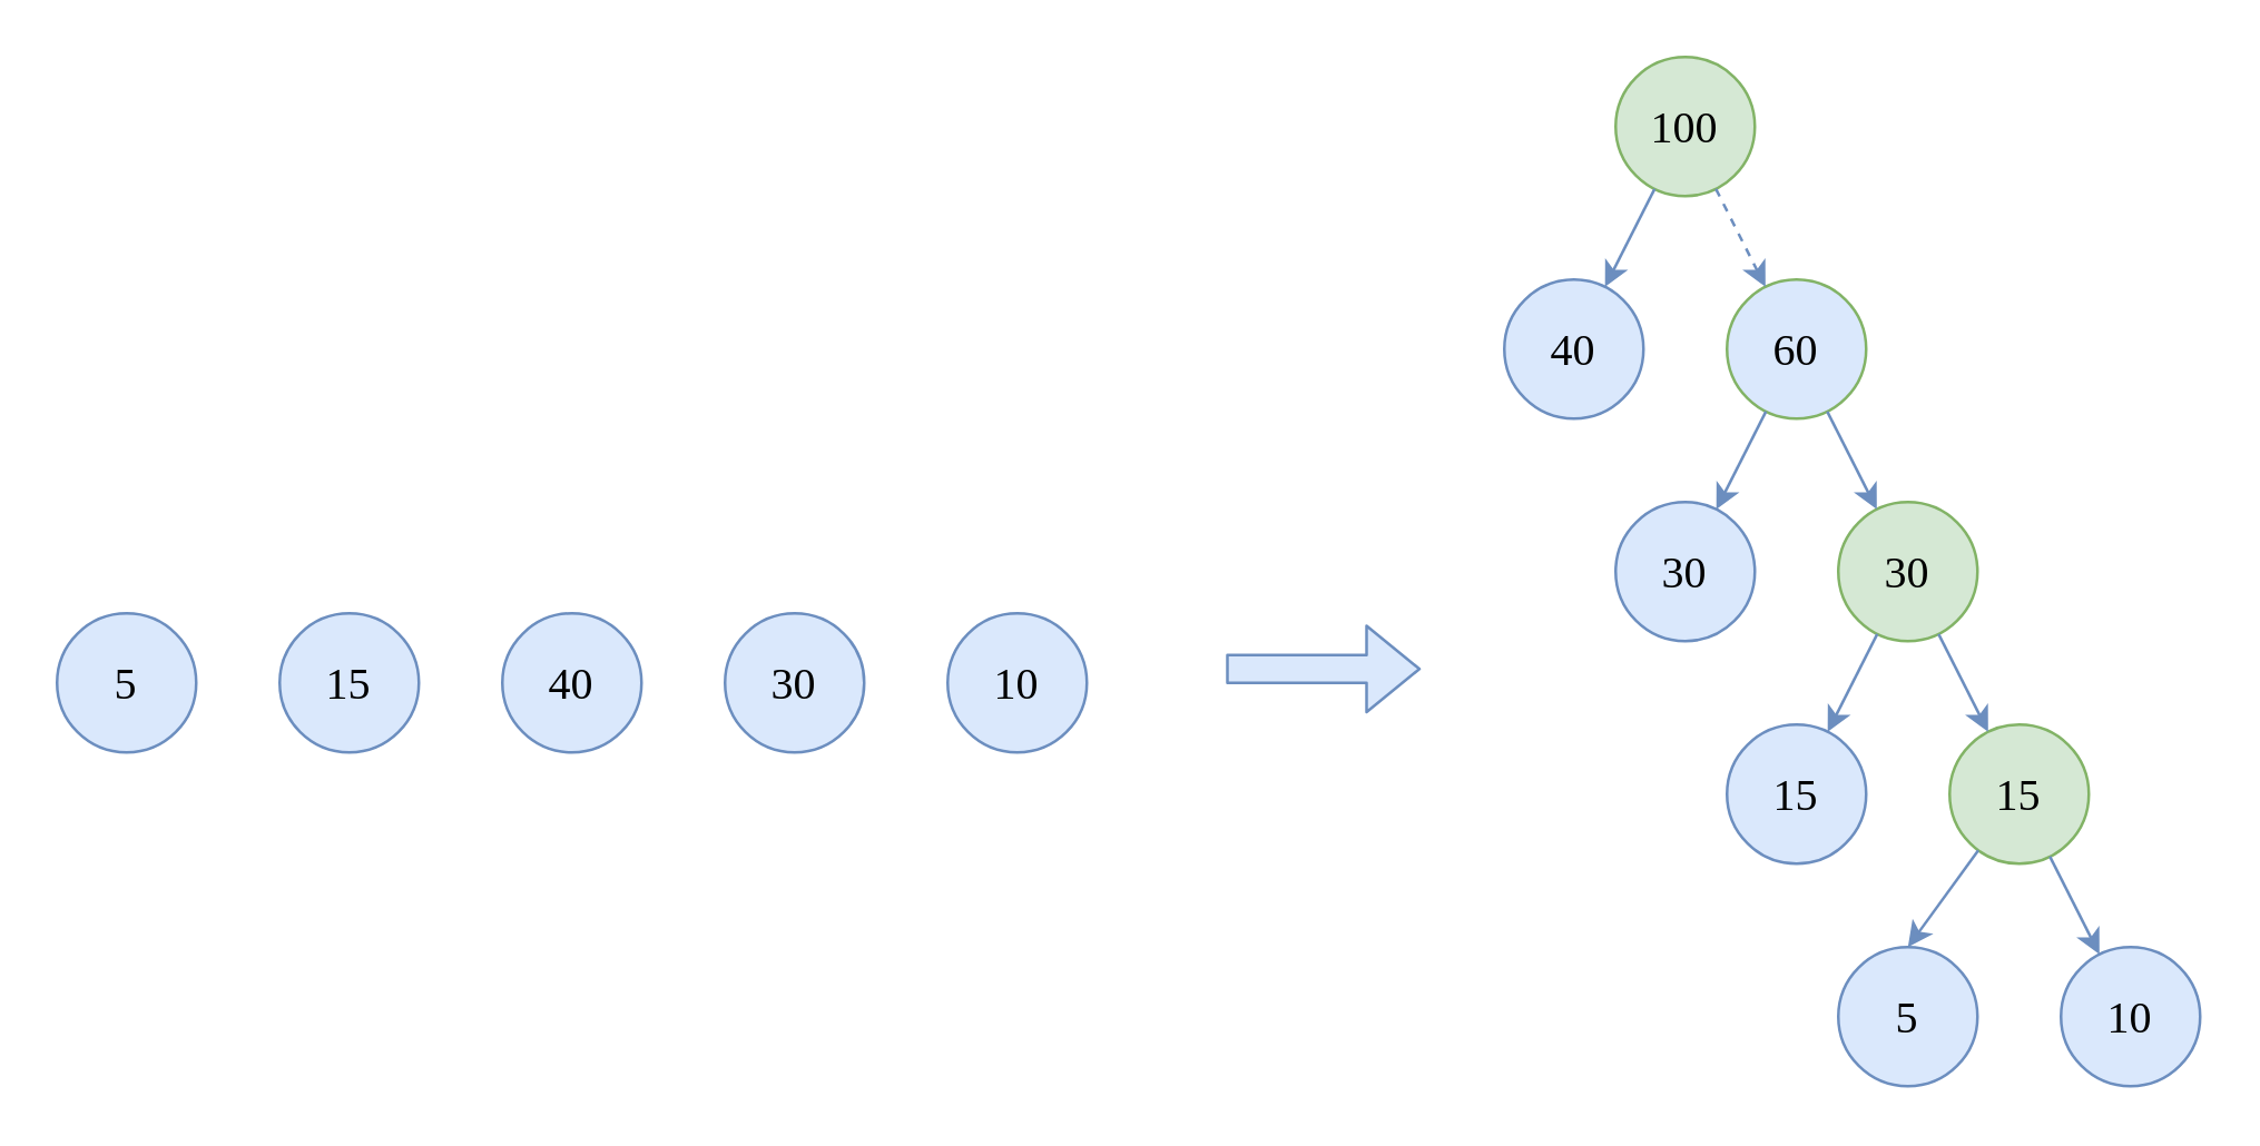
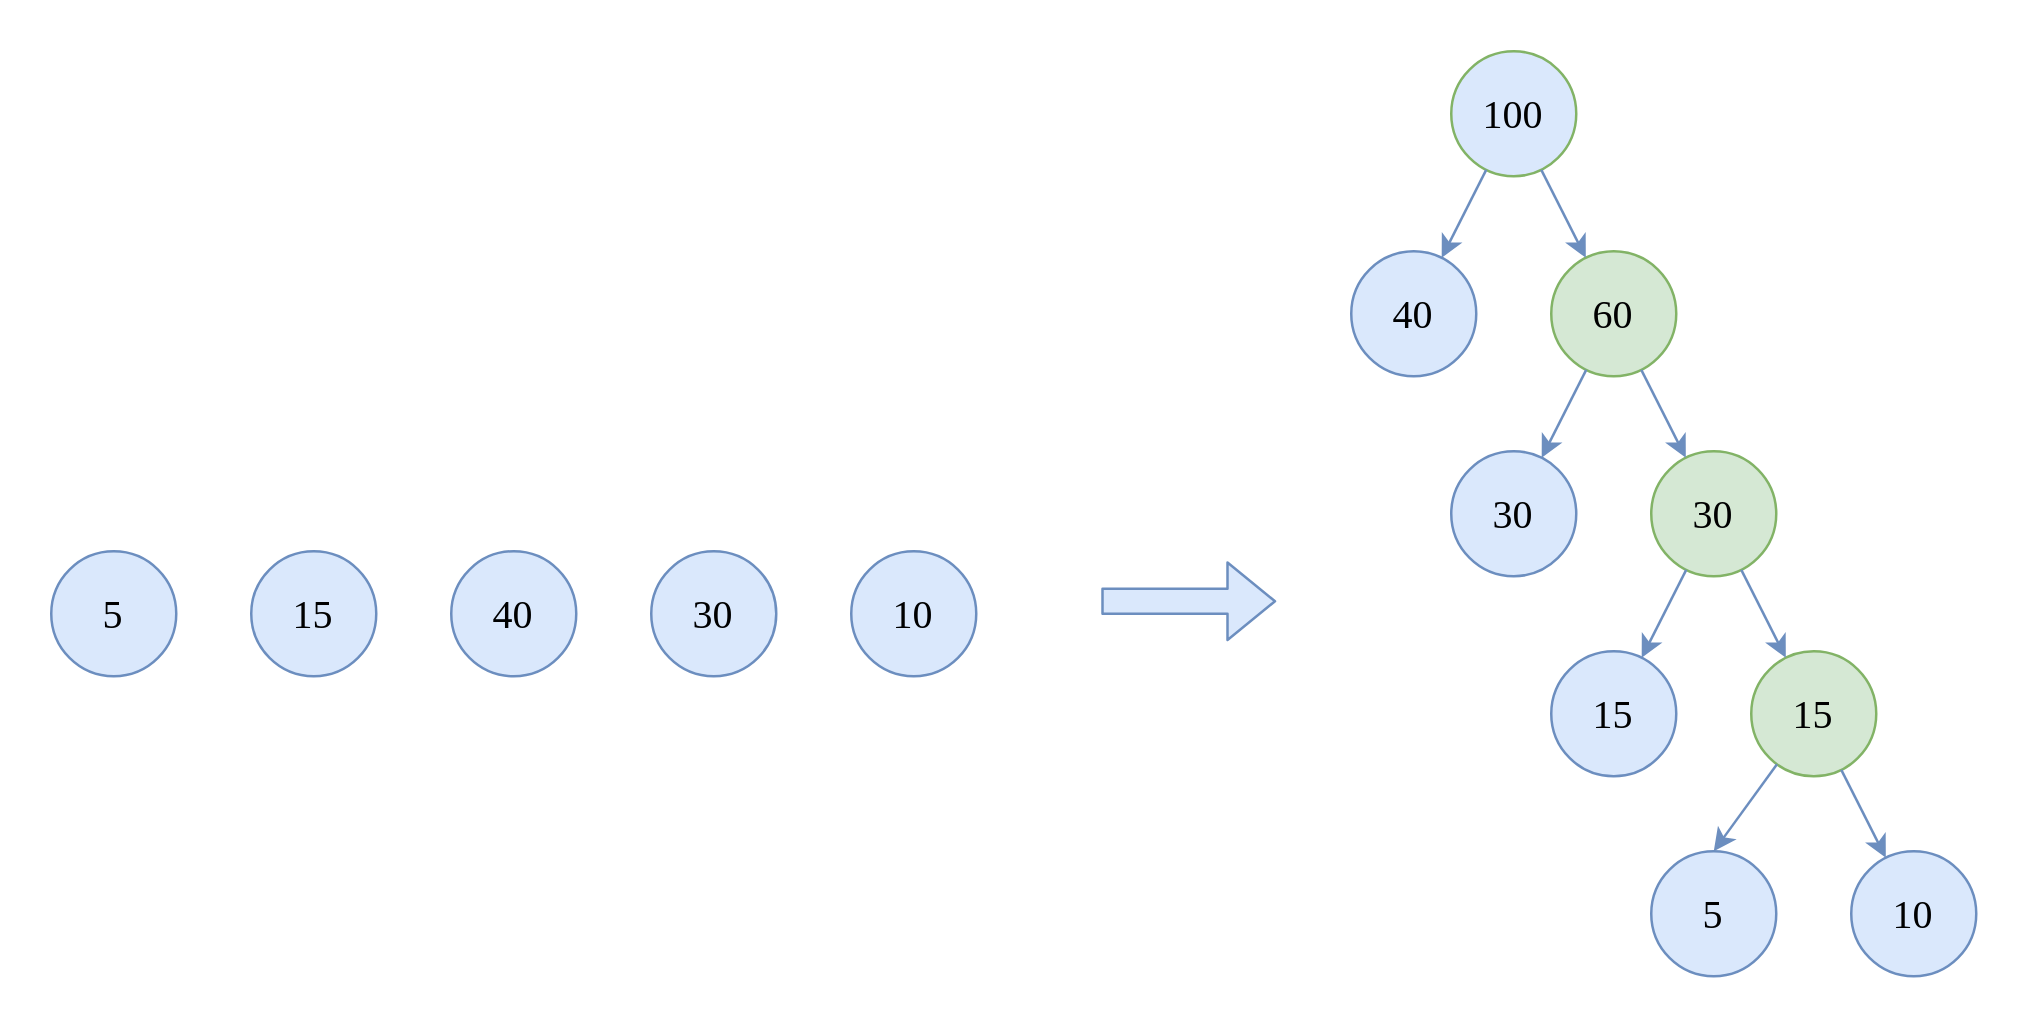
  <mxCell id="0" />
  <mxCell id="1" parent="0" />
  <mxCell id="2" value="5" style="ellipse;whiteSpace=wrap;html=1;aspect=fixed;rounded=1;shadow=0;strokeColor=#6c8ebf;strokeWidth=1;fontFamily=Ubuntu;fontSize=16;fontStyle=0;fillColor=#dae8fc;" vertex="1" parent="1"><mxGeometry x="20" y="220" width="50" height="50" as="geometry" /></mxCell>
  <mxCell id="3" value="15" style="ellipse;whiteSpace=wrap;html=1;aspect=fixed;rounded=1;shadow=0;strokeColor=#6c8ebf;strokeWidth=1;fontFamily=Ubuntu;fontSize=16;fontStyle=0;fillColor=#dae8fc;" vertex="1" parent="1"><mxGeometry x="100" y="220" width="50" height="50" as="geometry" /></mxCell>
  <mxCell id="4" value="40" style="ellipse;whiteSpace=wrap;html=1;aspect=fixed;rounded=1;shadow=0;strokeColor=#6c8ebf;strokeWidth=1;fontFamily=Ubuntu;fontSize=16;fontStyle=0;fillColor=#dae8fc;" vertex="1" parent="1"><mxGeometry x="180" y="220" width="50" height="50" as="geometry" /></mxCell>
  <mxCell id="5" value="30" style="ellipse;whiteSpace=wrap;html=1;aspect=fixed;rounded=1;shadow=0;strokeColor=#6c8ebf;strokeWidth=1;fontFamily=Ubuntu;fontSize=16;fontStyle=0;fillColor=#dae8fc;" vertex="1" parent="1"><mxGeometry x="260" y="220" width="50" height="50" as="geometry" /></mxCell>
  <mxCell id="6" value="10" style="ellipse;whiteSpace=wrap;html=1;aspect=fixed;rounded=1;shadow=0;strokeColor=#6c8ebf;strokeWidth=1;fontFamily=Ubuntu;fontSize=16;fontStyle=0;fillColor=#dae8fc;" vertex="1" parent="1"><mxGeometry x="340" y="220" width="50" height="50" as="geometry" /></mxCell>
- <mxCell id="7" value="100" style="ellipse;whiteSpace=wrap;html=1;aspect=fixed;rounded=1;shadow=0;strokeColor=#82b366;strokeWidth=1;fontFamily=Ubuntu;fontSize=16;fontStyle=0;fillColor=#d5e8d4;" vertex="1" parent="1"><mxGeometry x="580" y="20" width="50" height="50" as="geometry" /></mxCell>
- <mxCell id="8" value="60" style="ellipse;whiteSpace=wrap;html=1;aspect=fixed;rounded=1;shadow=0;strokeColor=#82b366;strokeWidth=1;fontFamily=Ubuntu;fontSize=16;fontStyle=0;fillColor=#dae8fc;" vertex="1" parent="1"><mxGeometry x="620" y="100" width="50" height="50" as="geometry" /></mxCell>
+ <mxCell id="7" value="100" style="ellipse;whiteSpace=wrap;html=1;aspect=fixed;rounded=1;shadow=0;strokeColor=#82b366;strokeWidth=1;fontFamily=Ubuntu;fontSize=16;fontStyle=0;fillColor=#dae8fc;" vertex="1" parent="1"><mxGeometry x="580" y="20" width="50" height="50" as="geometry" /></mxCell>
+ <mxCell id="8" value="60" style="ellipse;whiteSpace=wrap;html=1;aspect=fixed;rounded=1;shadow=0;strokeColor=#82b366;strokeWidth=1;fontFamily=Ubuntu;fontSize=16;fontStyle=0;fillColor=#d5e8d4;" vertex="1" parent="1"><mxGeometry x="620" y="100" width="50" height="50" as="geometry" /></mxCell>
  <mxCell id="9" value="40" style="ellipse;whiteSpace=wrap;html=1;aspect=fixed;rounded=1;shadow=0;strokeColor=#6c8ebf;strokeWidth=1;fontFamily=Ubuntu;fontSize=16;fontStyle=0;fillColor=#dae8fc;" vertex="1" parent="1"><mxGeometry x="540" y="100" width="50" height="50" as="geometry" /></mxCell>
  <mxCell id="10" value="30" style="ellipse;whiteSpace=wrap;html=1;aspect=fixed;rounded=1;shadow=0;strokeColor=#82b366;strokeWidth=1;fontFamily=Ubuntu;fontSize=16;fontStyle=0;fillColor=#d5e8d4;" vertex="1" parent="1"><mxGeometry x="660" y="180" width="50" height="50" as="geometry" /></mxCell>
  <mxCell id="11" value="30" style="ellipse;whiteSpace=wrap;html=1;aspect=fixed;rounded=1;shadow=0;strokeColor=#6c8ebf;strokeWidth=1;fontFamily=Ubuntu;fontSize=16;fontStyle=0;fillColor=#dae8fc;" vertex="1" parent="1"><mxGeometry x="580" y="180" width="50" height="50" as="geometry" /></mxCell>
  <mxCell id="12" value="15" style="ellipse;whiteSpace=wrap;html=1;aspect=fixed;rounded=1;shadow=0;strokeColor=#82b366;strokeWidth=1;fontFamily=Ubuntu;fontSize=16;fontStyle=0;fillColor=#d5e8d4;" vertex="1" parent="1"><mxGeometry x="700" y="260" width="50" height="50" as="geometry" /></mxCell>
  <mxCell id="13" value="15" style="ellipse;whiteSpace=wrap;html=1;aspect=fixed;rounded=1;shadow=0;strokeColor=#6c8ebf;strokeWidth=1;fontFamily=Ubuntu;fontSize=16;fontStyle=0;fillColor=#dae8fc;" vertex="1" parent="1"><mxGeometry x="620" y="260" width="50" height="50" as="geometry" /></mxCell>
  <mxCell id="14" value="10" style="ellipse;whiteSpace=wrap;html=1;aspect=fixed;rounded=1;shadow=0;strokeColor=#6c8ebf;strokeWidth=1;fontFamily=Ubuntu;fontSize=16;fontStyle=0;fillColor=#dae8fc;" vertex="1" parent="1"><mxGeometry x="740" y="340" width="50" height="50" as="geometry" /></mxCell>
  <mxCell id="15" value="5" style="ellipse;whiteSpace=wrap;html=1;aspect=fixed;rounded=1;shadow=0;strokeColor=#6c8ebf;strokeWidth=1;fontFamily=Ubuntu;fontSize=16;fontStyle=0;fillColor=#dae8fc;" vertex="1" parent="1"><mxGeometry x="660" y="340" width="50" height="50" as="geometry" /></mxCell>
  <mxCell id="16" value="" style="endArrow=classic;html=1;rounded=1;shadow=0;strokeColor=#6c8ebf;strokeWidth=1;fontFamily=Ubuntu;fontSize=14;fontStyle=0;fillColor=#dae8fc;" edge="1" parent="1" source="12" target="14"><mxGeometry width="50" height="50" relative="1" as="geometry"><mxPoint x="430" y="270" as="sourcePoint" /><mxPoint x="480" y="220" as="targetPoint" /></mxGeometry></mxCell>
  <mxCell id="17" value="" style="endArrow=classic;html=1;rounded=1;shadow=0;strokeColor=#6c8ebf;strokeWidth=1;fontFamily=Ubuntu;fontSize=14;fontStyle=0;fillColor=#dae8fc;entryX=0.5;entryY=0;entryDx=0;entryDy=0;" edge="1" parent="1" source="12" target="15"><mxGeometry width="50" height="50" relative="1" as="geometry"><mxPoint x="430" y="270" as="sourcePoint" /><mxPoint x="480" y="220" as="targetPoint" /></mxGeometry></mxCell>
  <mxCell id="18" value="" style="endArrow=classic;html=1;rounded=1;shadow=0;strokeColor=#6c8ebf;strokeWidth=1;fontFamily=Ubuntu;fontSize=14;fontStyle=0;fillColor=#dae8fc;" edge="1" parent="1" source="10" target="12"><mxGeometry width="50" height="50" relative="1" as="geometry"><mxPoint x="430" y="270" as="sourcePoint" /><mxPoint x="480" y="220" as="targetPoint" /></mxGeometry></mxCell>
  <mxCell id="19" value="" style="endArrow=classic;html=1;rounded=1;shadow=0;strokeColor=#6c8ebf;strokeWidth=1;fontFamily=Ubuntu;fontSize=14;fontStyle=0;fillColor=#dae8fc;" edge="1" parent="1" source="10" target="13"><mxGeometry width="50" height="50" relative="1" as="geometry"><mxPoint x="430" y="270" as="sourcePoint" /><mxPoint x="480" y="220" as="targetPoint" /></mxGeometry></mxCell>
  <mxCell id="20" value="" style="endArrow=classic;html=1;rounded=1;shadow=0;strokeColor=#6c8ebf;strokeWidth=1;fontFamily=Ubuntu;fontSize=14;fontStyle=0;fillColor=#dae8fc;" edge="1" parent="1" source="8" target="10"><mxGeometry width="50" height="50" relative="1" as="geometry"><mxPoint x="430" y="270" as="sourcePoint" /><mxPoint x="480" y="220" as="targetPoint" /></mxGeometry></mxCell>
  <mxCell id="21" value="" style="endArrow=classic;html=1;rounded=1;shadow=0;strokeColor=#6c8ebf;strokeWidth=1;fontFamily=Ubuntu;fontSize=14;fontStyle=0;fillColor=#dae8fc;" edge="1" parent="1" source="8" target="11"><mxGeometry width="50" height="50" relative="1" as="geometry"><mxPoint x="430" y="270" as="sourcePoint" /><mxPoint x="480" y="220" as="targetPoint" /></mxGeometry></mxCell>
- <mxCell id="22" value="" style="endArrow=classic;html=1;rounded=1;shadow=0;strokeColor=#6c8ebf;strokeWidth=1;fontFamily=Ubuntu;fontSize=14;fontStyle=0;fillColor=#dae8fc;dashed=1;" edge="1" parent="1" source="7" target="8"><mxGeometry width="50" height="50" relative="1" as="geometry"><mxPoint x="430" y="270" as="sourcePoint" /><mxPoint x="480" y="220" as="targetPoint" /></mxGeometry></mxCell>
+ <mxCell id="22" value="" style="endArrow=classic;html=1;rounded=1;shadow=0;strokeColor=#6c8ebf;strokeWidth=1;fontFamily=Ubuntu;fontSize=14;fontStyle=0;fillColor=#dae8fc;" edge="1" parent="1" source="7" target="8"><mxGeometry width="50" height="50" relative="1" as="geometry"><mxPoint x="430" y="270" as="sourcePoint" /><mxPoint x="480" y="220" as="targetPoint" /></mxGeometry></mxCell>
  <mxCell id="23" value="" style="endArrow=classic;html=1;rounded=1;shadow=0;strokeColor=#6c8ebf;strokeWidth=1;fontFamily=Ubuntu;fontSize=14;fontStyle=0;fillColor=#dae8fc;" edge="1" parent="1" source="7" target="9"><mxGeometry width="50" height="50" relative="1" as="geometry"><mxPoint x="430" y="270" as="sourcePoint" /><mxPoint x="480" y="220" as="targetPoint" /></mxGeometry></mxCell>
  <mxCell id="24" value="" style="shape=flexArrow;endArrow=classic;html=1;rounded=1;shadow=0;strokeColor=#6c8ebf;strokeWidth=1;fontFamily=Ubuntu;fontSize=14;fontStyle=0;fillColor=#dae8fc;" edge="1" parent="1"><mxGeometry width="50" height="50" relative="1" as="geometry"><mxPoint x="440" y="240" as="sourcePoint" /><mxPoint x="510" y="240" as="targetPoint" /></mxGeometry></mxCell>
